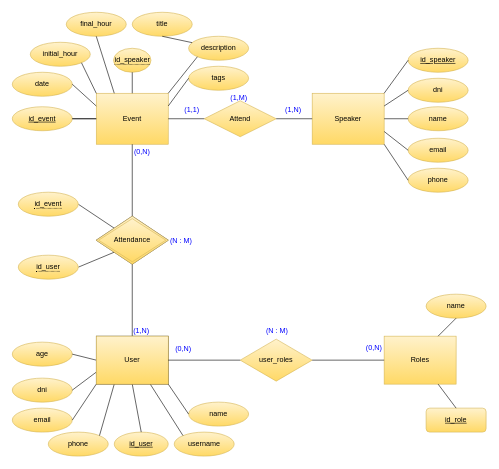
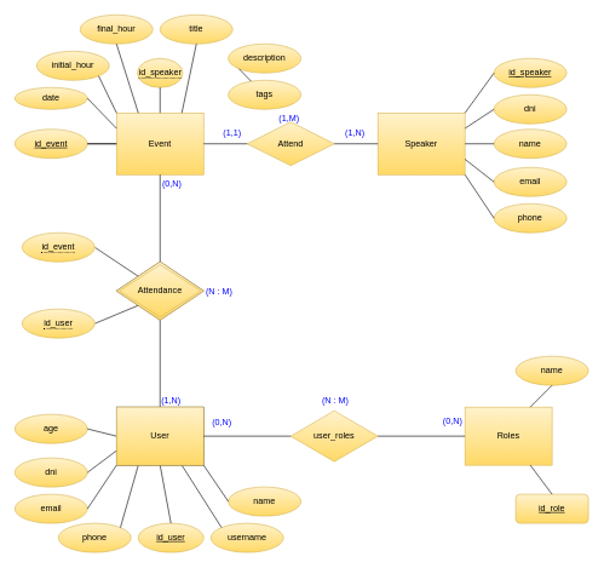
  <mxCell id="0" />
  <mxCell id="1" parent="0" />
  <mxCell id="2" value="Speaker" style="whiteSpace=wrap;html=1;align=center;fillColor=#fff2cc;labelBackgroundColor=none;strokeColor=#d6b656;gradientColor=#ffd966;" parent="1" vertex="1"><mxGeometry x="520" y="155" width="120" height="85" as="geometry" /></mxCell>
  <mxCell id="3" value="dni" style="ellipse;whiteSpace=wrap;html=1;align=center;fillColor=#fff2cc;labelBackgroundColor=none;strokeColor=#d6b656;gradientColor=#ffd966;" parent="1" vertex="1"><mxGeometry x="680" y="130" width="100" height="40" as="geometry" /></mxCell>
  <mxCell id="4" value="phone" style="ellipse;whiteSpace=wrap;html=1;align=center;fillColor=#fff2cc;labelBackgroundColor=none;strokeColor=#d6b656;gradientColor=#ffd966;" parent="1" vertex="1"><mxGeometry x="680" y="280" width="100" height="40" as="geometry" /></mxCell>
  <mxCell id="5" value="name" style="ellipse;whiteSpace=wrap;html=1;align=center;fillColor=#fff2cc;labelBackgroundColor=none;strokeColor=#d6b656;gradientColor=#ffd966;" parent="1" vertex="1"><mxGeometry x="680" y="177.5" width="100" height="40" as="geometry" /></mxCell>
  <mxCell id="6" value="email" style="ellipse;whiteSpace=wrap;html=1;align=center;fillColor=#fff2cc;labelBackgroundColor=none;strokeColor=#d6b656;gradientColor=#ffd966;" parent="1" vertex="1"><mxGeometry x="680" y="230" width="100" height="40" as="geometry" /></mxCell>
  <mxCell id="7" value="id_speaker" style="ellipse;whiteSpace=wrap;html=1;align=center;fontStyle=4;fillColor=#fff2cc;labelBackgroundColor=none;strokeColor=#d6b656;gradientColor=#ffd966;" parent="1" vertex="1"><mxGeometry x="680" y="80" width="100" height="40" as="geometry" /></mxCell>
  <mxCell id="8" value="" style="endArrow=none;html=1;rounded=0;fontColor=#0000FF;exitX=1;exitY=0.5;exitDx=0;exitDy=0;entryX=0;entryY=0.5;entryDx=0;entryDy=0;labelBackgroundColor=none;" parent="1" source="2" target="5" edge="1"><mxGeometry relative="1" as="geometry"><mxPoint x="500" y="260" as="sourcePoint" /><mxPoint x="660" y="260" as="targetPoint" /></mxGeometry></mxCell>
  <mxCell id="9" value="" style="endArrow=none;html=1;rounded=0;fontColor=#0000FF;exitX=1;exitY=0;exitDx=0;exitDy=0;entryX=0;entryY=0.5;entryDx=0;entryDy=0;labelBackgroundColor=none;" parent="1" source="2" target="7" edge="1"><mxGeometry relative="1" as="geometry"><mxPoint x="440" y="110" as="sourcePoint" /><mxPoint x="600" y="110" as="targetPoint" /></mxGeometry></mxCell>
  <mxCell id="10" value="" style="endArrow=none;html=1;rounded=0;fontColor=#0000FF;entryX=0;entryY=0.5;entryDx=0;entryDy=0;exitX=1;exitY=0.25;exitDx=0;exitDy=0;labelBackgroundColor=none;" parent="1" source="2" target="3" edge="1"><mxGeometry relative="1" as="geometry"><mxPoint x="360" y="150" as="sourcePoint" /><mxPoint x="520" y="150" as="targetPoint" /></mxGeometry></mxCell>
  <mxCell id="11" value="" style="endArrow=none;html=1;rounded=0;fontColor=#0000FF;entryX=0;entryY=0.5;entryDx=0;entryDy=0;exitX=1;exitY=0.75;exitDx=0;exitDy=0;labelBackgroundColor=none;" parent="1" source="2" target="6" edge="1"><mxGeometry relative="1" as="geometry"><mxPoint x="380" y="320" as="sourcePoint" /><mxPoint x="540" y="320" as="targetPoint" /></mxGeometry></mxCell>
  <mxCell id="12" value="" style="endArrow=none;html=1;rounded=0;fontColor=#0000FF;entryX=0;entryY=0.5;entryDx=0;entryDy=0;exitX=1;exitY=1;exitDx=0;exitDy=0;labelBackgroundColor=none;" parent="1" source="2" target="4" edge="1"><mxGeometry relative="1" as="geometry"><mxPoint x="230" y="260" as="sourcePoint" /><mxPoint x="390" y="260" as="targetPoint" /></mxGeometry></mxCell>
  <mxCell id="13" value="Event" style="whiteSpace=wrap;html=1;align=center;fillColor=#fff2cc;labelBackgroundColor=none;strokeColor=#d6b656;gradientColor=#ffd966;" parent="1" vertex="1"><mxGeometry x="160" y="155" width="120" height="85" as="geometry" /></mxCell>
  <mxCell id="14" value="(1,1)" style="resizable=0;html=1;align=right;verticalAlign=bottom;fontColor=#0000FF;labelBackgroundColor=none;" parent="1" connectable="0" vertex="1"><mxGeometry x="480" y="197.5" as="geometry"><mxPoint x="-148" y="-7" as="offset" /></mxGeometry></mxCell>
  <mxCell id="15" value="tags" style="ellipse;whiteSpace=wrap;html=1;align=center;fillColor=#fff2cc;labelBackgroundColor=none;strokeColor=#d6b656;gradientColor=#ffd966;" parent="1" vertex="1"><mxGeometry x="314" y="110" width="100" height="40" as="geometry" /></mxCell>
  <mxCell id="16" value="description" style="ellipse;whiteSpace=wrap;html=1;align=center;fillColor=#fff2cc;labelBackgroundColor=none;strokeColor=#d6b656;gradientColor=#ffd966;" parent="1" vertex="1"><mxGeometry x="314" y="60" width="100" height="40" as="geometry" /></mxCell>
  <mxCell id="17" value="title" style="ellipse;whiteSpace=wrap;html=1;align=center;fillColor=#fff2cc;labelBackgroundColor=none;strokeColor=#d6b656;gradientColor=#ffd966;" parent="1" vertex="1"><mxGeometry x="220" y="20" width="100" height="40" as="geometry" /></mxCell>
  <mxCell id="18" value="final_hour" style="ellipse;whiteSpace=wrap;html=1;align=center;fillColor=#fff2cc;labelBackgroundColor=none;strokeColor=#d6b656;gradientColor=#ffd966;" parent="1" vertex="1"><mxGeometry x="110" y="20" width="100" height="40" as="geometry" /></mxCell>
  <mxCell id="19" value="initial_hour" style="ellipse;whiteSpace=wrap;html=1;align=center;fillColor=#fff2cc;labelBackgroundColor=none;strokeColor=#d6b656;gradientColor=#ffd966;" parent="1" vertex="1"><mxGeometry x="50" y="70" width="100" height="40" as="geometry" /></mxCell>
- <mxCell id="20" value="date" style="ellipse;whiteSpace=wrap;html=1;align=center;fillColor=#fff2cc;labelBackgroundColor=none;strokeColor=#d6b656;gradientColor=#ffd966;" parent="1" vertex="1"><mxGeometry x="20" y="120" width="100" height="40" as="geometry" /></mxCell>
+ <mxCell id="20" value="date" style="ellipse;whiteSpace=wrap;html=1;align=center;fillColor=#fff2cc;labelBackgroundColor=none;strokeColor=#d6b656;gradientColor=#ffd966;" parent="1" vertex="1"><mxGeometry x="20" y="120" width="100" height="30" as="geometry" /></mxCell>
  <mxCell id="21" value="id_event" style="ellipse;whiteSpace=wrap;html=1;align=center;fontStyle=4;fillColor=#fff2cc;labelBackgroundColor=none;strokeColor=#d6b656;gradientColor=#ffd966;" parent="1" vertex="1"><mxGeometry x="20" y="177.5" width="100" height="40" as="geometry" /></mxCell>
  <mxCell id="22" value="" style="endArrow=none;html=1;rounded=0;fontColor=#0000FF;exitX=1;exitY=0.5;exitDx=0;exitDy=0;entryX=0;entryY=0.5;entryDx=0;entryDy=0;labelBackgroundColor=none;" parent="1" source="21" target="13" edge="1"><mxGeometry relative="1" as="geometry"><mxPoint x="130" y="290" as="sourcePoint" /><mxPoint x="290" y="290" as="targetPoint" /></mxGeometry></mxCell>
  <mxCell id="23" value="" style="endArrow=none;html=1;rounded=0;fontColor=#0000FF;exitX=1;exitY=0.5;exitDx=0;exitDy=0;entryX=0;entryY=0.25;entryDx=0;entryDy=0;labelBackgroundColor=none;" parent="1" source="20" target="13" edge="1"><mxGeometry relative="1" as="geometry"><mxPoint x="140" y="300" as="sourcePoint" /><mxPoint x="300" y="300" as="targetPoint" /></mxGeometry></mxCell>
  <mxCell id="24" value="" style="endArrow=none;html=1;rounded=0;fontColor=#0000FF;exitX=1;exitY=1;exitDx=0;exitDy=0;entryX=0;entryY=0;entryDx=0;entryDy=0;labelBackgroundColor=none;" parent="1" source="19" target="13" edge="1"><mxGeometry relative="1" as="geometry"><mxPoint x="150" y="310" as="sourcePoint" /><mxPoint x="310" y="310" as="targetPoint" /></mxGeometry></mxCell>
  <mxCell id="25" value="" style="endArrow=none;html=1;rounded=0;fontColor=#0000FF;exitX=0.5;exitY=1;exitDx=0;exitDy=0;entryX=0.25;entryY=0;entryDx=0;entryDy=0;labelBackgroundColor=none;" parent="1" source="18" target="13" edge="1"><mxGeometry relative="1" as="geometry"><mxPoint x="160" y="320" as="sourcePoint" /><mxPoint x="320" y="320" as="targetPoint" /></mxGeometry></mxCell>
- <mxCell id="26" value="" style="endArrow=none;html=1;rounded=0;fontColor=#0000FF;exitX=0.5;exitY=1;exitDx=0;exitDy=0;labelBackgroundColor=none;" parent="1" source="17" target="16" edge="1"><mxGeometry relative="1" as="geometry"><mxPoint x="170" y="330" as="sourcePoint" /><mxPoint x="330" y="330" as="targetPoint" /></mxGeometry></mxCell>
- <mxCell id="27" value="" style="endArrow=none;html=1;rounded=0;fontColor=#0000FF;exitX=0;exitY=1;exitDx=0;exitDy=0;entryX=1;entryY=0;entryDx=0;entryDy=0;labelBackgroundColor=none;" parent="1" source="16" target="13" edge="1"><mxGeometry relative="1" as="geometry"><mxPoint x="180" y="340" as="sourcePoint" /><mxPoint x="340" y="340" as="targetPoint" /></mxGeometry></mxCell>
- <mxCell id="28" value="" style="endArrow=none;html=1;rounded=0;fontColor=#0000FF;exitX=0;exitY=0.5;exitDx=0;exitDy=0;entryX=1;entryY=0.25;entryDx=0;entryDy=0;labelBackgroundColor=none;" parent="1" source="15" target="13" edge="1"><mxGeometry relative="1" as="geometry"><mxPoint x="190" y="350" as="sourcePoint" /><mxPoint x="350" y="350" as="targetPoint" /></mxGeometry></mxCell>
+ <mxCell id="26" value="" style="endArrow=none;html=1;rounded=0;fontColor=#0000FF;exitX=0.5;exitY=1;exitDx=0;exitDy=0;entryX=0.75;entryY=0;entryDx=0;entryDy=0;labelBackgroundColor=none;" parent="1" source="17" target="13" edge="1"><mxGeometry relative="1" as="geometry"><mxPoint x="170" y="330" as="sourcePoint" /><mxPoint x="330" y="330" as="targetPoint" /></mxGeometry></mxCell>
+ <mxCell id="27" value="" style="endArrow=none;html=1;rounded=0;fontColor=#0000FF;exitX=0;exitY=1;exitDx=0;exitDy=0;labelBackgroundColor=none;" parent="1" source="16" target="15" edge="1"><mxGeometry relative="1" as="geometry"><mxPoint x="180" y="340" as="sourcePoint" /><mxPoint x="340" y="340" as="targetPoint" /></mxGeometry></mxCell>
  <mxCell id="29" value="" style="endArrow=none;html=1;rounded=0;fontColor=#0000FF;exitX=1;exitY=0.5;exitDx=0;exitDy=0;entryX=0;entryY=0.5;entryDx=0;entryDy=0;labelBackgroundColor=none;" parent="1" source="21" target="13" edge="1"><mxGeometry relative="1" as="geometry"><mxPoint x="200" y="360" as="sourcePoint" /><mxPoint x="360" y="360" as="targetPoint" /></mxGeometry></mxCell>
  <mxCell id="30" value="Users" style="whiteSpace=wrap;html=1;align=center;fontColor=#0000FF;labelBackgroundColor=none;" parent="1" vertex="1"><mxGeometry x="160" y="560" width="120" height="80" as="geometry" /></mxCell>
  <mxCell id="31" value="Attendance" style="shape=rhombus;double=1;perimeter=rhombusPerimeter;whiteSpace=wrap;html=1;align=center;fontColor=#0000FF;labelBackgroundColor=none;" parent="1" vertex="1"><mxGeometry x="160" y="360" width="120" height="80" as="geometry" /></mxCell>
  <mxCell id="32" value="" style="endArrow=none;html=1;rounded=0;fontColor=#0000FF;exitX=1;exitY=0.5;exitDx=0;exitDy=0;entryX=0;entryY=0;entryDx=0;entryDy=0;labelBackgroundColor=none;" parent="1" source="61" target="31" edge="1"><mxGeometry relative="1" as="geometry"><mxPoint x="140" y="340" as="sourcePoint" /><mxPoint x="350" y="390" as="targetPoint" /></mxGeometry></mxCell>
  <mxCell id="33" value="" style="endArrow=none;html=1;rounded=0;fontColor=#0000FF;exitX=1;exitY=0.5;exitDx=0;exitDy=0;entryX=0;entryY=1;entryDx=0;entryDy=0;labelBackgroundColor=none;" parent="1" source="60" target="31" edge="1"><mxGeometry relative="1" as="geometry"><mxPoint x="140" y="460" as="sourcePoint" /><mxPoint x="350" y="390" as="targetPoint" /></mxGeometry></mxCell>
  <mxCell id="34" value="" style="endArrow=none;html=1;rounded=0;fontColor=#0000FF;exitX=0.5;exitY=0;exitDx=0;exitDy=0;entryX=0.5;entryY=1;entryDx=0;entryDy=0;labelBackgroundColor=none;" parent="1" source="30" target="31" edge="1"><mxGeometry relative="1" as="geometry"><mxPoint x="210" y="420" as="sourcePoint" /><mxPoint x="370" y="420" as="targetPoint" /></mxGeometry></mxCell>
  <mxCell id="35" value="(1,N)" style="resizable=0;html=1;align=left;verticalAlign=bottom;fontColor=#0000FF;labelBackgroundColor=none;" parent="34" connectable="0" vertex="1"><mxGeometry x="-1" relative="1" as="geometry" /></mxCell>
  <mxCell id="36" value="(N : M)" style="resizable=0;html=1;align=right;verticalAlign=bottom;fontColor=#0000FF;labelBackgroundColor=none;" parent="34" connectable="0" vertex="1"><mxGeometry x="1" relative="1" as="geometry"><mxPoint x="100" y="-30" as="offset" /></mxGeometry></mxCell>
  <mxCell id="37" value="" style="endArrow=none;html=1;rounded=0;fontColor=#0000FF;exitX=0.5;exitY=0;exitDx=0;exitDy=0;entryX=0.5;entryY=1;entryDx=0;entryDy=0;labelBackgroundColor=none;" parent="1" source="31" target="13" edge="1"><mxGeometry relative="1" as="geometry"><mxPoint x="240" y="360" as="sourcePoint" /><mxPoint x="400" y="360" as="targetPoint" /></mxGeometry></mxCell>
  <mxCell id="38" value="(0,N)" style="resizable=0;html=1;align=right;verticalAlign=bottom;fontColor=#0000FF;labelBackgroundColor=none;" parent="37" connectable="0" vertex="1"><mxGeometry x="1" relative="1" as="geometry"><mxPoint x="30" y="20" as="offset" /></mxGeometry></mxCell>
  <mxCell id="39" value="id_user" style="ellipse;whiteSpace=wrap;html=1;align=center;fontStyle=4;fillColor=#fff2cc;labelBackgroundColor=none;strokeColor=#d6b656;gradientColor=#ffd966;" parent="1" vertex="1"><mxGeometry x="190" y="720" width="90" height="40" as="geometry" /></mxCell>
  <mxCell id="40" value="email" style="ellipse;whiteSpace=wrap;html=1;align=center;fillColor=#fff2cc;labelBackgroundColor=none;strokeColor=#d6b656;gradientColor=#ffd966;" parent="1" vertex="1"><mxGeometry x="20" y="680" width="100" height="40" as="geometry" /></mxCell>
  <mxCell id="41" value="phone" style="ellipse;whiteSpace=wrap;html=1;align=center;fillColor=#fff2cc;labelBackgroundColor=none;strokeColor=#d6b656;gradientColor=#ffd966;" parent="1" vertex="1"><mxGeometry x="80" y="720" width="100" height="40" as="geometry" /></mxCell>
  <mxCell id="42" value="age" style="ellipse;whiteSpace=wrap;html=1;align=center;fillColor=#fff2cc;labelBackgroundColor=none;strokeColor=#d6b656;gradientColor=#ffd966;" parent="1" vertex="1"><mxGeometry x="20" y="570" width="100" height="40" as="geometry" /></mxCell>
  <mxCell id="43" value="username" style="ellipse;whiteSpace=wrap;html=1;align=center;fillColor=#fff2cc;labelBackgroundColor=none;strokeColor=#d6b656;gradientColor=#ffd966;" parent="1" vertex="1"><mxGeometry x="290" y="720" width="100" height="40" as="geometry" /></mxCell>
  <mxCell id="44" value="name" style="ellipse;whiteSpace=wrap;html=1;align=center;fillColor=#fff2cc;labelBackgroundColor=none;strokeColor=#d6b656;gradientColor=#ffd966;" parent="1" vertex="1"><mxGeometry x="314" y="670" width="100" height="40" as="geometry" /></mxCell>
  <mxCell id="45" value="dni" style="ellipse;whiteSpace=wrap;html=1;align=center;fillColor=#fff2cc;labelBackgroundColor=none;strokeColor=#d6b656;gradientColor=#ffd966;" parent="1" vertex="1"><mxGeometry x="20" y="630" width="100" height="40" as="geometry" /></mxCell>
  <mxCell id="46" value="" style="endArrow=none;html=1;rounded=0;fontColor=#0000FF;entryX=0.5;entryY=0;entryDx=0;entryDy=0;exitX=0.5;exitY=1;exitDx=0;exitDy=0;labelBackgroundColor=none;" parent="1" source="30" target="39" edge="1"><mxGeometry relative="1" as="geometry"><mxPoint x="180" y="620" as="sourcePoint" /><mxPoint x="340" y="620" as="targetPoint" /></mxGeometry></mxCell>
  <mxCell id="47" value="" style="endArrow=none;html=1;rounded=0;fontColor=#0000FF;entryX=1;entryY=0;entryDx=0;entryDy=0;exitX=0.25;exitY=1;exitDx=0;exitDy=0;labelBackgroundColor=none;" parent="1" source="30" target="41" edge="1"><mxGeometry relative="1" as="geometry"><mxPoint x="230" y="650" as="sourcePoint" /><mxPoint x="245" y="730" as="targetPoint" /></mxGeometry></mxCell>
  <mxCell id="48" value="" style="endArrow=none;html=1;rounded=0;fontColor=#0000FF;entryX=0;entryY=0;entryDx=0;entryDy=0;exitX=0.75;exitY=1;exitDx=0;exitDy=0;labelBackgroundColor=none;" parent="1" source="30" target="43" edge="1"><mxGeometry relative="1" as="geometry"><mxPoint x="240" y="660" as="sourcePoint" /><mxPoint x="255" y="740" as="targetPoint" /></mxGeometry></mxCell>
  <mxCell id="49" value="" style="endArrow=none;html=1;rounded=0;fontColor=#0000FF;entryX=1;entryY=0.5;entryDx=0;entryDy=0;exitX=0;exitY=1;exitDx=0;exitDy=0;labelBackgroundColor=none;" parent="1" source="30" target="40" edge="1"><mxGeometry relative="1" as="geometry"><mxPoint x="250" y="670" as="sourcePoint" /><mxPoint x="265" y="750" as="targetPoint" /></mxGeometry></mxCell>
  <mxCell id="50" value="" style="endArrow=none;html=1;rounded=0;fontColor=#0000FF;entryX=0;entryY=0.5;entryDx=0;entryDy=0;exitX=1;exitY=1;exitDx=0;exitDy=0;labelBackgroundColor=none;" parent="1" source="30" target="44" edge="1"><mxGeometry relative="1" as="geometry"><mxPoint x="260" y="680" as="sourcePoint" /><mxPoint x="275" y="760" as="targetPoint" /></mxGeometry></mxCell>
  <mxCell id="51" value="" style="endArrow=none;html=1;rounded=0;fontColor=#0000FF;entryX=1;entryY=0.5;entryDx=0;entryDy=0;exitX=0;exitY=0.75;exitDx=0;exitDy=0;labelBackgroundColor=none;" parent="1" source="30" target="45" edge="1"><mxGeometry relative="1" as="geometry"><mxPoint x="270" y="690" as="sourcePoint" /><mxPoint x="285" y="770" as="targetPoint" /></mxGeometry></mxCell>
  <mxCell id="52" value="" style="endArrow=none;html=1;rounded=0;fontColor=#0000FF;entryX=1;entryY=0.5;entryDx=0;entryDy=0;exitX=0;exitY=0.5;exitDx=0;exitDy=0;labelBackgroundColor=none;" parent="1" source="63" target="42" edge="1"><mxGeometry relative="1" as="geometry"><mxPoint x="280" y="700" as="sourcePoint" /><mxPoint x="295" y="780" as="targetPoint" /></mxGeometry></mxCell>
  <mxCell id="53" value="Attend" style="shape=rhombus;perimeter=rhombusPerimeter;whiteSpace=wrap;html=1;align=center;fillColor=#fff2cc;labelBackgroundColor=none;strokeColor=#d6b656;gradientColor=#ffd966;" parent="1" vertex="1"><mxGeometry x="340" y="167.5" width="120" height="60" as="geometry" /></mxCell>
  <mxCell id="54" value="" style="endArrow=none;html=1;rounded=0;exitX=1;exitY=0.5;exitDx=0;exitDy=0;entryX=0;entryY=0.5;entryDx=0;entryDy=0;labelBackgroundColor=none;" parent="1" source="13" target="53" edge="1"><mxGeometry relative="1" as="geometry"><mxPoint x="320" y="150" as="sourcePoint" /><mxPoint x="480" y="150" as="targetPoint" /></mxGeometry></mxCell>
  <mxCell id="55" value="" style="endArrow=none;html=1;rounded=0;exitX=1;exitY=0.5;exitDx=0;exitDy=0;entryX=0;entryY=0.5;entryDx=0;entryDy=0;labelBackgroundColor=none;" parent="1" source="53" target="2" edge="1"><mxGeometry relative="1" as="geometry"><mxPoint x="320" y="210" as="sourcePoint" /><mxPoint x="480" y="210" as="targetPoint" /></mxGeometry></mxCell>
  <mxCell id="56" value="(1,N)" style="resizable=0;html=1;align=right;verticalAlign=bottom;fontColor=#0000FF;labelBackgroundColor=none;" parent="1" connectable="0" vertex="1"><mxGeometry x="650" y="197.5" as="geometry"><mxPoint x="-148" y="-7" as="offset" /></mxGeometry></mxCell>
  <mxCell id="57" value="(1,M)" style="resizable=0;html=1;align=right;verticalAlign=bottom;fontColor=#0000FF;labelBackgroundColor=none;" parent="1" connectable="0" vertex="1"><mxGeometry x="560" y="177.5" as="geometry"><mxPoint x="-148" y="-7" as="offset" /></mxGeometry></mxCell>
  <mxCell id="58" value="&lt;span style=&quot;border-bottom: 1px dotted&quot;&gt;id_speaker&lt;/span&gt;" style="ellipse;whiteSpace=wrap;html=1;align=center;fillColor=#fff2cc;labelBackgroundColor=none;strokeColor=#d6b656;gradientColor=#ffd966;" parent="1" vertex="1"><mxGeometry x="188.75" y="80" width="62.5" height="40" as="geometry" /></mxCell>
  <mxCell id="59" value="" style="endArrow=none;html=1;rounded=0;exitX=0.5;exitY=1;exitDx=0;exitDy=0;entryX=0.5;entryY=0;entryDx=0;entryDy=0;labelBackgroundColor=none;" parent="1" source="58" target="13" edge="1"><mxGeometry relative="1" as="geometry"><mxPoint x="210" y="130" as="sourcePoint" /><mxPoint x="370" y="130" as="targetPoint" /></mxGeometry></mxCell>
  <mxCell id="60" value="&lt;span style=&quot;border-bottom: 1px dotted&quot;&gt;id_user&lt;/span&gt;" style="ellipse;whiteSpace=wrap;html=1;align=center;fillColor=#fff2cc;labelBackgroundColor=none;strokeColor=#d6b656;gradientColor=#ffd966;" parent="1" vertex="1"><mxGeometry x="30" y="425" width="100" height="40" as="geometry" /></mxCell>
  <mxCell id="61" value="&lt;span style=&quot;border-bottom: 1px dotted&quot;&gt;id_event&lt;/span&gt;" style="ellipse;whiteSpace=wrap;html=1;align=center;fillColor=#fff2cc;labelBackgroundColor=none;strokeColor=#d6b656;gradientColor=#ffd966;" parent="1" vertex="1"><mxGeometry x="30" y="320" width="100" height="40" as="geometry" /></mxCell>
  <mxCell id="62" value="Attendance" style="shape=rhombus;double=1;perimeter=rhombusPerimeter;whiteSpace=wrap;html=1;align=center;fillColor=#fff2cc;labelBackgroundColor=none;strokeColor=#d6b656;gradientColor=#ffd966;" parent="1" vertex="1"><mxGeometry x="160" y="360" width="120" height="80" as="geometry" /></mxCell>
  <mxCell id="63" value="User" style="whiteSpace=wrap;html=1;align=center;fillColor=#fff2cc;labelBackgroundColor=none;strokeColor=#D6B656;gradientColor=#FFD966;" parent="1" vertex="1"><mxGeometry x="160" y="560" width="120" height="80" as="geometry" /></mxCell>
  <mxCell id="64" value="Roles" style="whiteSpace=wrap;html=1;align=center;fillColor=#FFF2CC;gradientColor=#FFD966;strokeColor=#D6B656;" vertex="1" parent="1"><mxGeometry x="640" y="560" width="120" height="80" as="geometry" /></mxCell>
  <mxCell id="65" value="name" style="ellipse;whiteSpace=wrap;html=1;align=center;strokeColor=#D6B656;fillColor=#FFF2CC;gradientColor=#FFD966;" vertex="1" parent="1"><mxGeometry x="710" y="490" width="100" height="40" as="geometry" /></mxCell>
  <mxCell id="66" value="&lt;u&gt;id_role&lt;/u&gt;" style="whiteSpace=wrap;html=1;align=center;strokeColor=#D6B656;fillColor=#FFF2CC;gradientColor=#FFD966;rounded=1;" vertex="1" parent="1"><mxGeometry x="710" y="680" width="100" height="40" as="geometry" /></mxCell>
  <mxCell id="67" value="" style="endArrow=none;html=1;rounded=0;fontColor=#0000FF;entryX=0.5;entryY=0;entryDx=0;entryDy=0;exitX=0.75;exitY=1;exitDx=0;exitDy=0;labelBackgroundColor=none;" edge="1" parent="1" source="64" target="66"><mxGeometry relative="1" as="geometry"><mxPoint x="260" y="650" as="sourcePoint" /><mxPoint x="314.854" y="735.774" as="targetPoint" /></mxGeometry></mxCell>
  <mxCell id="68" value="" style="endArrow=none;html=1;rounded=0;fontColor=#0000FF;entryX=0.5;entryY=1;entryDx=0;entryDy=0;exitX=0.75;exitY=0;exitDx=0;exitDy=0;labelBackgroundColor=none;" edge="1" parent="1" source="64" target="65"><mxGeometry relative="1" as="geometry"><mxPoint x="270" y="660" as="sourcePoint" /><mxPoint x="324.854" y="745.774" as="targetPoint" /></mxGeometry></mxCell>
  <mxCell id="69" value="user_roles" style="shape=rhombus;perimeter=rhombusPerimeter;whiteSpace=wrap;html=1;align=center;strokeColor=#D6B656;fillColor=#FFF2CC;gradientColor=#FFD966;" vertex="1" parent="1"><mxGeometry x="400" y="565" width="120" height="70" as="geometry" /></mxCell>
  <mxCell id="70" value="" style="endArrow=none;html=1;rounded=0;fontColor=#0000FF;entryX=0;entryY=0.5;entryDx=0;entryDy=0;exitX=1;exitY=0.5;exitDx=0;exitDy=0;labelBackgroundColor=none;" edge="1" parent="1" source="63" target="69"><mxGeometry relative="1" as="geometry"><mxPoint x="290" y="650" as="sourcePoint" /><mxPoint x="324" y="700" as="targetPoint" /></mxGeometry></mxCell>
  <mxCell id="71" value="" style="endArrow=none;html=1;rounded=0;fontColor=#0000FF;entryX=0;entryY=0.5;entryDx=0;entryDy=0;exitX=1;exitY=0.5;exitDx=0;exitDy=0;labelBackgroundColor=none;" edge="1" parent="1" source="69" target="64"><mxGeometry relative="1" as="geometry"><mxPoint x="310" y="670" as="sourcePoint" /><mxPoint x="344" y="720" as="targetPoint" /></mxGeometry></mxCell>
  <mxCell id="72" value="(N : M)" style="resizable=0;html=1;align=right;verticalAlign=bottom;fontColor=#0000FF;labelBackgroundColor=none;" connectable="0" vertex="1" parent="1"><mxGeometry x="480" y="560" as="geometry" /></mxCell>
  <mxCell id="73" value="(0,N)" style="resizable=0;html=1;align=left;verticalAlign=bottom;fontColor=#0000FF;labelBackgroundColor=none;" connectable="0" vertex="1" parent="1"><mxGeometry x="290" y="590" as="geometry" /></mxCell>
  <mxCell id="74" value="(0,N)" style="resizable=0;html=1;align=left;verticalAlign=bottom;fontColor=#0000FF;labelBackgroundColor=none;" connectable="0" vertex="1" parent="1"><mxGeometry x="235" y="570" as="geometry"><mxPoint x="373" y="17" as="offset" /></mxGeometry></mxCell>
